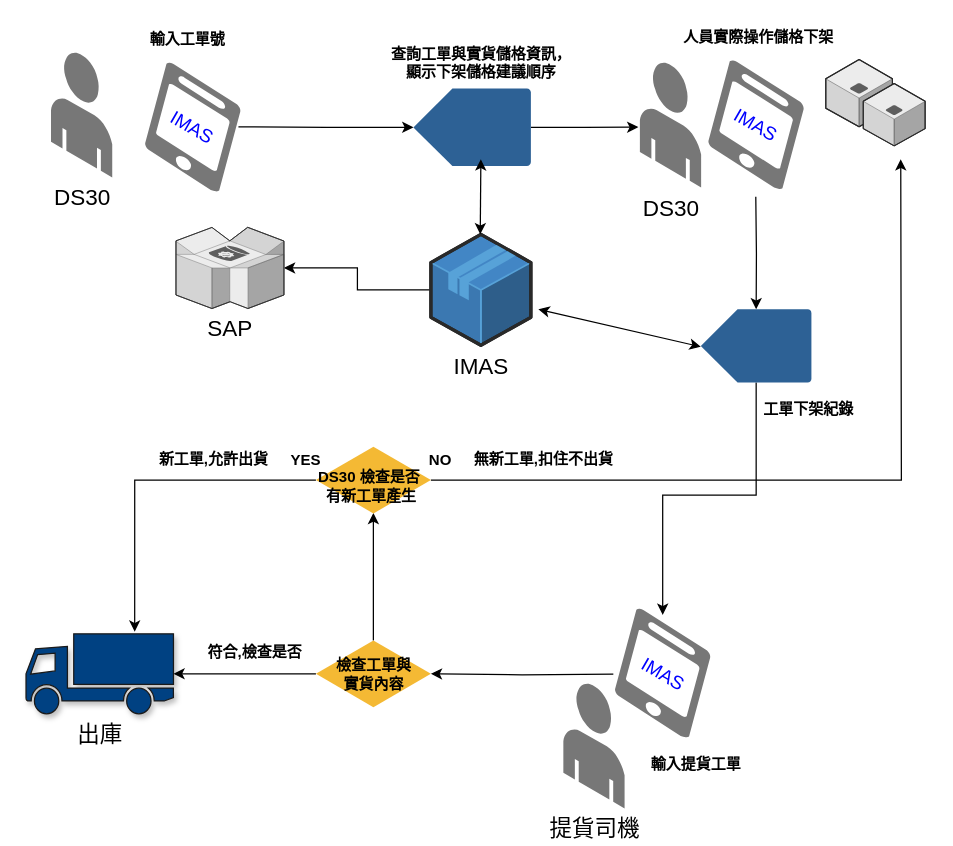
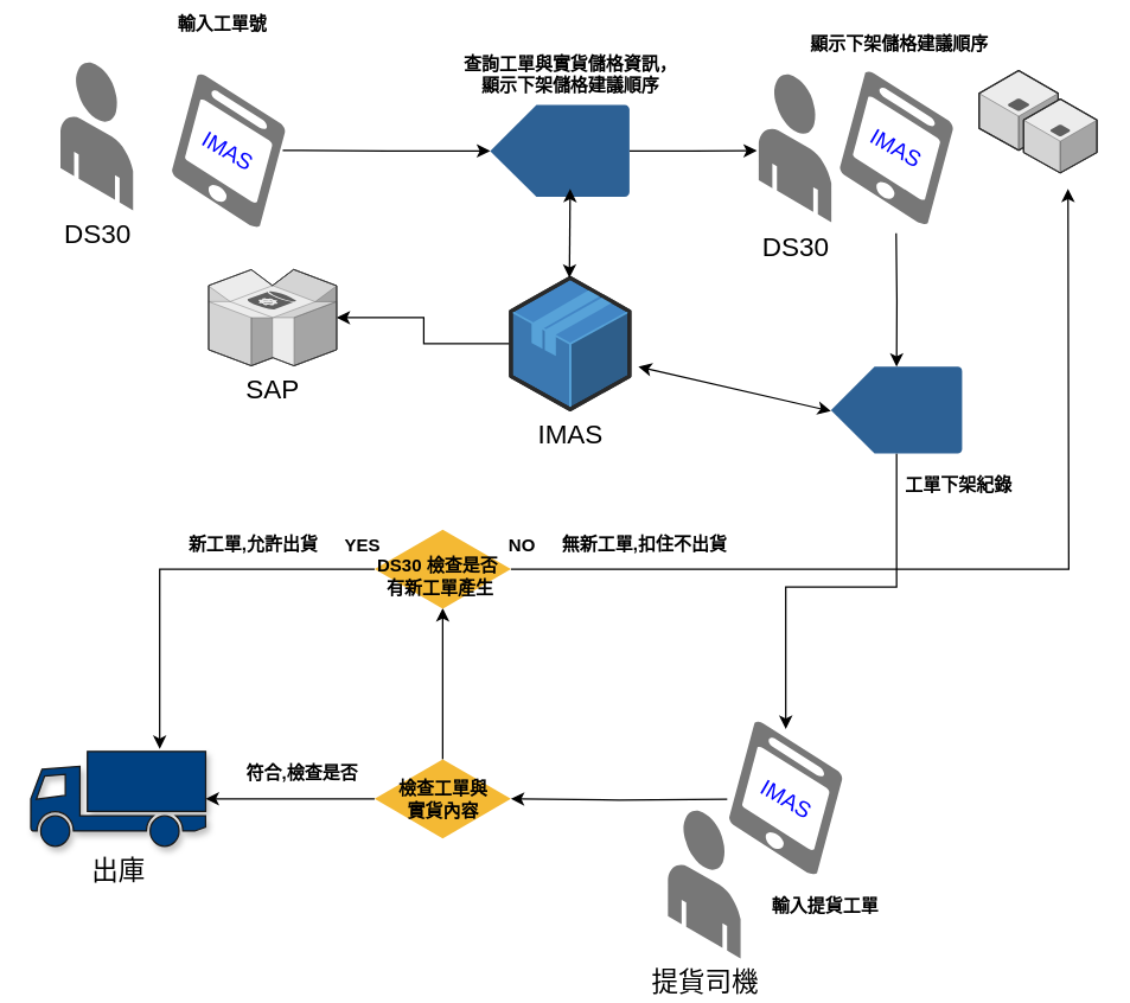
  <mxCell id="0" />
  <mxCell id="1" parent="0" />
  <mxCell id="2" value="&lt;font style=&quot;font-size: 18px&quot;&gt;DS30&lt;/font&gt;" style="verticalLabelPosition=bottom;html=1;verticalAlign=top;strokeWidth=1;align=center;outlineConnect=0;dashed=0;outlineConnect=0;shape=mxgraph.aws3d.end_user;strokeColor=none;fillColor=#777777;aspect=fixed;" vertex="1" parent="1"><mxGeometry x="40" y="41" width="49" height="100.46" as="geometry" /></mxCell>
  <mxCell id="3" style="edgeStyle=orthogonalEdgeStyle;rounded=0;orthogonalLoop=1;jettySize=auto;html=1;" edge="1" parent="1" source="4" target="5"><mxGeometry relative="1" as="geometry" /></mxCell>
  <mxCell id="4" value="&lt;font style=&quot;font-size: 18px&quot;&gt;IMAS&lt;/font&gt;" style="verticalLabelPosition=bottom;html=1;verticalAlign=top;strokeWidth=1;align=center;outlineConnect=0;dashed=0;outlineConnect=0;shape=mxgraph.aws3d.application;fillColor=#4286c5;strokeColor=#57A2D8;aspect=fixed;" vertex="1" parent="1"><mxGeometry x="344" y="187" width="80.02" height="88.8" as="geometry" /></mxCell>
  <mxCell id="5" value="&lt;font style=&quot;font-size: 18px&quot;&gt;SAP&lt;/font&gt;" style="verticalLabelPosition=bottom;html=1;verticalAlign=top;strokeWidth=1;align=center;outlineConnect=0;dashed=0;outlineConnect=0;shape=mxgraph.aws3d.dynamoDb;fillColor=#ECECEC;strokeColor=#5E5E5E;aspect=fixed;" vertex="1" parent="1"><mxGeometry x="140" y="181.4" width="86.43" height="65" as="geometry" /></mxCell>
  <mxCell id="6" value="&lt;font style=&quot;font-size: 18px&quot;&gt;提貨司機&lt;/font&gt;" style="verticalLabelPosition=bottom;html=1;verticalAlign=top;strokeWidth=1;align=center;outlineConnect=0;dashed=0;outlineConnect=0;shape=mxgraph.aws3d.end_user;strokeColor=none;fillColor=#777777;aspect=fixed;" vertex="1" parent="1"><mxGeometry x="450" y="546" width="49" height="100.46" as="geometry" /></mxCell>
  <mxCell id="7" value="" style="group" vertex="1" connectable="0" parent="1"><mxGeometry x="560.254" y="47.184" width="88.001" height="104.272" as="geometry" /></mxCell>
  <mxCell id="8" value="" style="verticalLabelPosition=bottom;html=1;verticalAlign=top;strokeWidth=1;align=center;outlineConnect=0;dashed=0;outlineConnect=0;shape=mxgraph.aws3d.mobile_worker;aspect=fixed;strokeColor=none;fillColor=#777777;rotation=15;" vertex="1" parent="7"><mxGeometry x="10.506" y="7.136" width="66.99" height="90" as="geometry" /></mxCell>
  <mxCell id="9" value="&lt;font style=&quot;font-size: 15px&quot; color=&quot;#0000ff&quot;&gt;IMAS&lt;/font&gt;" style="text;html=1;align=center;verticalAlign=middle;resizable=0;points=[];autosize=1;rotation=30;strokeWidth=5;" vertex="1" parent="7"><mxGeometry x="18.996" y="42.136" width="50" height="20" as="geometry" /></mxCell>
  <mxCell id="10" value="" style="group" vertex="1" connectable="0" parent="1"><mxGeometry x="485.504" y="486.004" width="88.001" height="104.272" as="geometry" /></mxCell>
  <mxCell id="11" value="" style="verticalLabelPosition=bottom;html=1;verticalAlign=top;strokeWidth=1;align=center;outlineConnect=0;dashed=0;outlineConnect=0;shape=mxgraph.aws3d.mobile_worker;aspect=fixed;strokeColor=none;fillColor=#777777;rotation=15;" vertex="1" parent="10"><mxGeometry x="10.506" y="7.136" width="66.99" height="90" as="geometry" /></mxCell>
  <mxCell id="12" value="&lt;font style=&quot;font-size: 15px&quot; color=&quot;#0000ff&quot;&gt;IMAS&lt;/font&gt;" style="text;html=1;align=center;verticalAlign=middle;resizable=0;points=[];autosize=1;rotation=30;strokeWidth=5;" vertex="1" parent="10"><mxGeometry x="19.006" y="42.136" width="50" height="20" as="geometry" /></mxCell>
  <mxCell id="13" style="edgeStyle=orthogonalEdgeStyle;rounded=0;orthogonalLoop=1;jettySize=auto;html=1;" edge="1" parent="1" source="14"><mxGeometry relative="1" as="geometry"><mxPoint x="510" y="101.23" as="targetPoint" /></mxGeometry></mxCell>
  <mxCell id="14" value="" style="verticalLabelPosition=bottom;html=1;verticalAlign=top;strokeWidth=1;align=center;outlineConnect=0;dashed=0;outlineConnect=0;shape=mxgraph.aws3d.reference;aspect=fixed;" vertex="1" parent="1"><mxGeometry x="330" y="70.25" width="94.02" height="62.15" as="geometry" /></mxCell>
  <mxCell id="15" style="edgeStyle=orthogonalEdgeStyle;rounded=0;orthogonalLoop=1;jettySize=auto;html=1;" edge="1" parent="1" source="16" target="11"><mxGeometry relative="1" as="geometry" /></mxCell>
  <mxCell id="16" value="" style="verticalLabelPosition=bottom;html=1;verticalAlign=top;strokeWidth=1;align=center;outlineConnect=0;dashed=0;outlineConnect=0;shape=mxgraph.aws3d.reference;aspect=fixed;" vertex="1" parent="1"><mxGeometry x="560" y="247" width="88.51" height="58.51" as="geometry" /></mxCell>
  <mxCell id="17" value="&lt;font style=&quot;font-size: 18px&quot;&gt;DS30&lt;/font&gt;" style="verticalLabelPosition=bottom;html=1;verticalAlign=top;strokeWidth=1;align=center;outlineConnect=0;dashed=0;outlineConnect=0;shape=mxgraph.aws3d.end_user;strokeColor=none;fillColor=#777777;aspect=fixed;" vertex="1" parent="1"><mxGeometry x="511.25" y="49.09" width="49" height="100.46" as="geometry" /></mxCell>
  <mxCell id="18" value="" style="group" vertex="1" connectable="0" parent="1"><mxGeometry x="109.494" y="49.094" width="88.001" height="104.272" as="geometry" /></mxCell>
  <mxCell id="19" value="" style="verticalLabelPosition=bottom;html=1;verticalAlign=top;strokeWidth=1;align=center;outlineConnect=0;dashed=0;outlineConnect=0;shape=mxgraph.aws3d.mobile_worker;aspect=fixed;strokeColor=none;fillColor=#777777;rotation=15;" vertex="1" parent="18"><mxGeometry x="10.506" y="7.136" width="66.99" height="90" as="geometry" /></mxCell>
  <mxCell id="20" value="&lt;font style=&quot;font-size: 15px&quot; color=&quot;#0000ff&quot;&gt;IMAS&lt;/font&gt;" style="text;html=1;align=center;verticalAlign=middle;resizable=0;points=[];autosize=1;rotation=30;strokeWidth=5;" vertex="1" parent="18"><mxGeometry x="18.996" y="42.136" width="50" height="20" as="geometry" /></mxCell>
  <mxCell id="21" value="" style="verticalLabelPosition=bottom;html=1;verticalAlign=top;strokeWidth=1;align=center;outlineConnect=0;dashed=0;outlineConnect=0;shape=mxgraph.aws3d.application_server;fillColor=#ECECEC;strokeColor=#5E5E5E;aspect=fixed;" vertex="1" parent="1"><mxGeometry x="660" y="47.18" width="53.35" height="53.79" as="geometry" /></mxCell>
  <mxCell id="22" value="" style="verticalLabelPosition=bottom;html=1;verticalAlign=top;strokeWidth=1;align=center;outlineConnect=0;dashed=0;outlineConnect=0;shape=mxgraph.aws3d.application_server;fillColor=#ECECEC;strokeColor=#5E5E5E;aspect=fixed;" vertex="1" parent="1"><mxGeometry x="690" y="66.27" width="49.52" height="49.92" as="geometry" /></mxCell>
  <mxCell id="23" style="edgeStyle=orthogonalEdgeStyle;rounded=0;orthogonalLoop=1;jettySize=auto;html=1;" edge="1" parent="1" target="14"><mxGeometry relative="1" as="geometry"><mxPoint x="190" y="101" as="sourcePoint" /></mxGeometry></mxCell>
  <mxCell id="24" style="edgeStyle=orthogonalEdgeStyle;rounded=0;orthogonalLoop=1;jettySize=auto;html=1;" edge="1" parent="1" target="16"><mxGeometry relative="1" as="geometry"><mxPoint x="604" y="157" as="sourcePoint" /></mxGeometry></mxCell>
  <mxCell id="25" style="edgeStyle=orthogonalEdgeStyle;rounded=0;orthogonalLoop=1;jettySize=auto;html=1;entryX=1;entryY=0.5;entryDx=0;entryDy=0;entryPerimeter=0;" edge="1" parent="1" source="27" target="29"><mxGeometry relative="1" as="geometry" /></mxCell>
  <mxCell id="26" style="edgeStyle=orthogonalEdgeStyle;rounded=0;jumpStyle=none;orthogonalLoop=1;jettySize=auto;html=1;entryX=0.511;entryY=1.06;entryDx=0;entryDy=0;entryPerimeter=0;endArrow=classic;endFill=1;" edge="1" parent="1" source="27" target="41"><mxGeometry relative="1" as="geometry" /></mxCell>
  <mxCell id="27" value="" style="verticalLabelPosition=bottom;html=1;verticalAlign=top;strokeWidth=1;align=center;outlineConnect=0;dashed=0;outlineConnect=0;shape=mxgraph.aws3d.spot;aspect=fixed;sketch=0;" vertex="1" parent="1"><mxGeometry x="252" y="512" width="92" height="53.42" as="geometry" /></mxCell>
  <mxCell id="28" style="edgeStyle=orthogonalEdgeStyle;rounded=0;orthogonalLoop=1;jettySize=auto;html=1;" edge="1" parent="1" target="27"><mxGeometry relative="1" as="geometry"><mxPoint x="490" y="539" as="sourcePoint" /></mxGeometry></mxCell>
  <mxCell id="29" value="&lt;font style=&quot;font-size: 18px&quot;&gt;出庫&lt;/font&gt;" style="shape=mxgraph.signs.transportation.truck_1;html=1;verticalLabelPosition=bottom;verticalAlign=top;align=center;shadow=1;sketch=0;strokeColor=#1A1A1A;gradientDirection=north;fillColor=#004182;" vertex="1" parent="1"><mxGeometry x="20" y="506.71" width="118" height="64" as="geometry" /></mxCell>
  <mxCell id="30" value="檢查工單與&lt;br&gt;實貨內容" style="text;html=1;align=center;verticalAlign=middle;resizable=0;points=[];autosize=1;fontStyle=1" vertex="1" parent="1"><mxGeometry x="258" y="523.71" width="80" height="30" as="geometry" /></mxCell>
- <mxCell id="31" value="輸入工單號" style="text;html=1;align=center;verticalAlign=middle;resizable=0;points=[];autosize=1;fontStyle=1" vertex="1" parent="1"><mxGeometry x="109.49" y="21" width="80" height="20" as="geometry" /></mxCell>
+ <mxCell id="31" value="輸入工單號" style="text;html=1;align=center;verticalAlign=middle;resizable=0;points=[];autosize=1;fontStyle=1" vertex="1" parent="1"><mxGeometry x="109.49" y="6" width="80" height="20" as="geometry" /></mxCell>
  <mxCell id="32" value="查詢工單與實貨儲格資訊，&lt;br&gt;顯示下架儲格建議順序" style="text;html=1;align=center;verticalAlign=middle;resizable=0;points=[];autosize=1;fontStyle=1" vertex="1" parent="1"><mxGeometry x="304.01" y="35" width="160" height="30" as="geometry" /></mxCell>
- <mxCell id="33" value="人員實際操作儲格下架" style="text;html=1;align=center;verticalAlign=middle;resizable=0;points=[];autosize=1;fontStyle=1" vertex="1" parent="1"><mxGeometry x="536" y="20" width="140" height="20" as="geometry" /></mxCell>
+ <mxCell id="33" value="顯示下架儲格建議順序" style="text;html=1;align=center;verticalAlign=middle;resizable=0;points=[];autosize=1;fontStyle=1" vertex="1" parent="1"><mxGeometry x="536" y="20" width="140" height="20" as="geometry" /></mxCell>
  <mxCell id="34" value="工單下架紀錄" style="text;html=1;align=center;verticalAlign=middle;resizable=0;points=[];autosize=1;fontStyle=1" vertex="1" parent="1"><mxGeometry x="601.25" y="317" width="90" height="20" as="geometry" /></mxCell>
  <mxCell id="35" value="輸入提貨工單" style="text;html=1;align=center;verticalAlign=middle;resizable=0;points=[];autosize=1;fontStyle=1" vertex="1" parent="1"><mxGeometry x="511.25" y="601" width="90" height="20" as="geometry" /></mxCell>
  <mxCell id="36" value="" style="endArrow=classic;startArrow=classic;html=1;" edge="1" parent="1"><mxGeometry width="50" height="50" relative="1" as="geometry"><mxPoint x="383.51" y="187" as="sourcePoint" /><mxPoint x="384" y="127" as="targetPoint" /></mxGeometry></mxCell>
  <mxCell id="37" value="" style="endArrow=classic;startArrow=classic;html=1;entryX=0;entryY=0.513;entryDx=0;entryDy=0;entryPerimeter=0;" edge="1" parent="1" target="16"><mxGeometry width="50" height="50" relative="1" as="geometry"><mxPoint x="430" y="247" as="sourcePoint" /><mxPoint x="530" y="267" as="targetPoint" /></mxGeometry></mxCell>
  <mxCell id="38" style="edgeStyle=orthogonalEdgeStyle;rounded=0;jumpStyle=none;orthogonalLoop=1;jettySize=auto;html=1;entryX=0.737;entryY=-0.027;entryDx=0;entryDy=0;entryPerimeter=0;endArrow=classic;endFill=1;" edge="1" parent="1" source="40" target="29"><mxGeometry relative="1" as="geometry" /></mxCell>
  <mxCell id="39" style="edgeStyle=orthogonalEdgeStyle;rounded=0;jumpStyle=none;orthogonalLoop=1;jettySize=auto;html=1;endArrow=classic;endFill=1;" edge="1" parent="1" source="40"><mxGeometry relative="1" as="geometry"><mxPoint x="720" y="127" as="targetPoint" /></mxGeometry></mxCell>
  <mxCell id="40" value="" style="verticalLabelPosition=bottom;html=1;verticalAlign=top;strokeWidth=1;align=center;outlineConnect=0;dashed=0;outlineConnect=0;shape=mxgraph.aws3d.spot;aspect=fixed;sketch=0;" vertex="1" parent="1"><mxGeometry x="252" y="357" width="92" height="53.42" as="geometry" /></mxCell>
  <mxCell id="41" value="YES&amp;nbsp; &amp;nbsp; &amp;nbsp; &amp;nbsp; &amp;nbsp; &amp;nbsp; &amp;nbsp; &amp;nbsp; &amp;nbsp; &amp;nbsp; &amp;nbsp; &amp;nbsp; &amp;nbsp; NO&lt;br&gt;DS30 檢查是否&amp;nbsp;&lt;br&gt;有新工單產生" style="text;html=1;align=center;verticalAlign=middle;resizable=0;points=[];autosize=1;fontStyle=1" vertex="1" parent="1"><mxGeometry x="226.43" y="357" width="140" height="50" as="geometry" /></mxCell>
  <mxCell id="42" value="無新工單,扣住不出貨" style="text;html=1;align=center;verticalAlign=middle;resizable=0;points=[];autosize=1;fontStyle=1" vertex="1" parent="1"><mxGeometry x="369" y="357" width="130" height="20" as="geometry" /></mxCell>
  <mxCell id="43" value="新工單,允許出貨" style="text;html=1;align=center;verticalAlign=middle;resizable=0;points=[];autosize=1;fontStyle=1" vertex="1" parent="1"><mxGeometry x="120" y="357" width="100" height="20" as="geometry" /></mxCell>
  <mxCell id="44" value="符合,檢查是否" style="text;html=1;align=center;verticalAlign=middle;resizable=0;points=[];autosize=1;fontStyle=1" vertex="1" parent="1"><mxGeometry x="158" y="512" width="90" height="20" as="geometry" /></mxCell>
